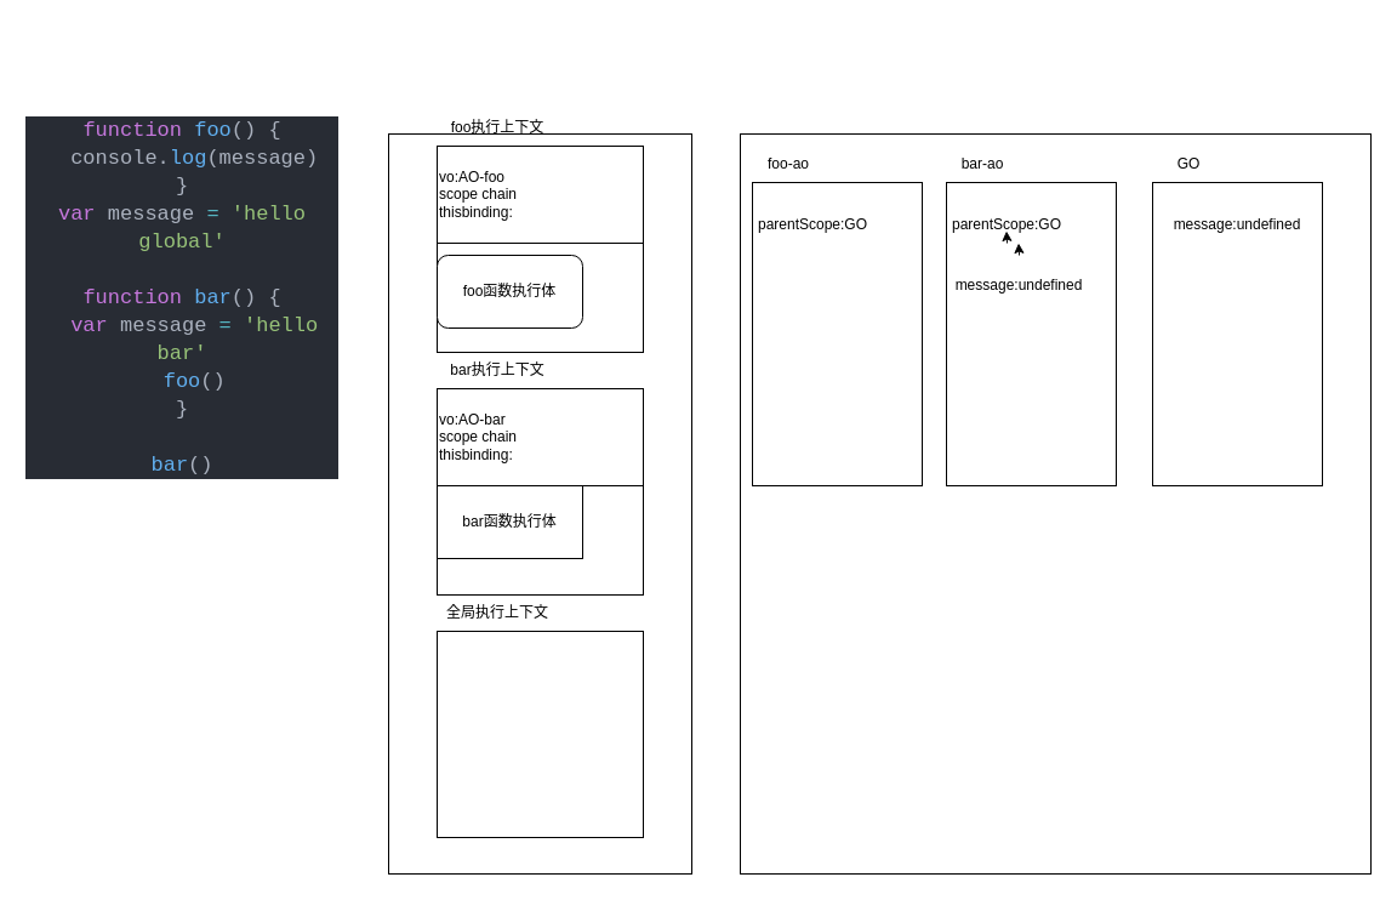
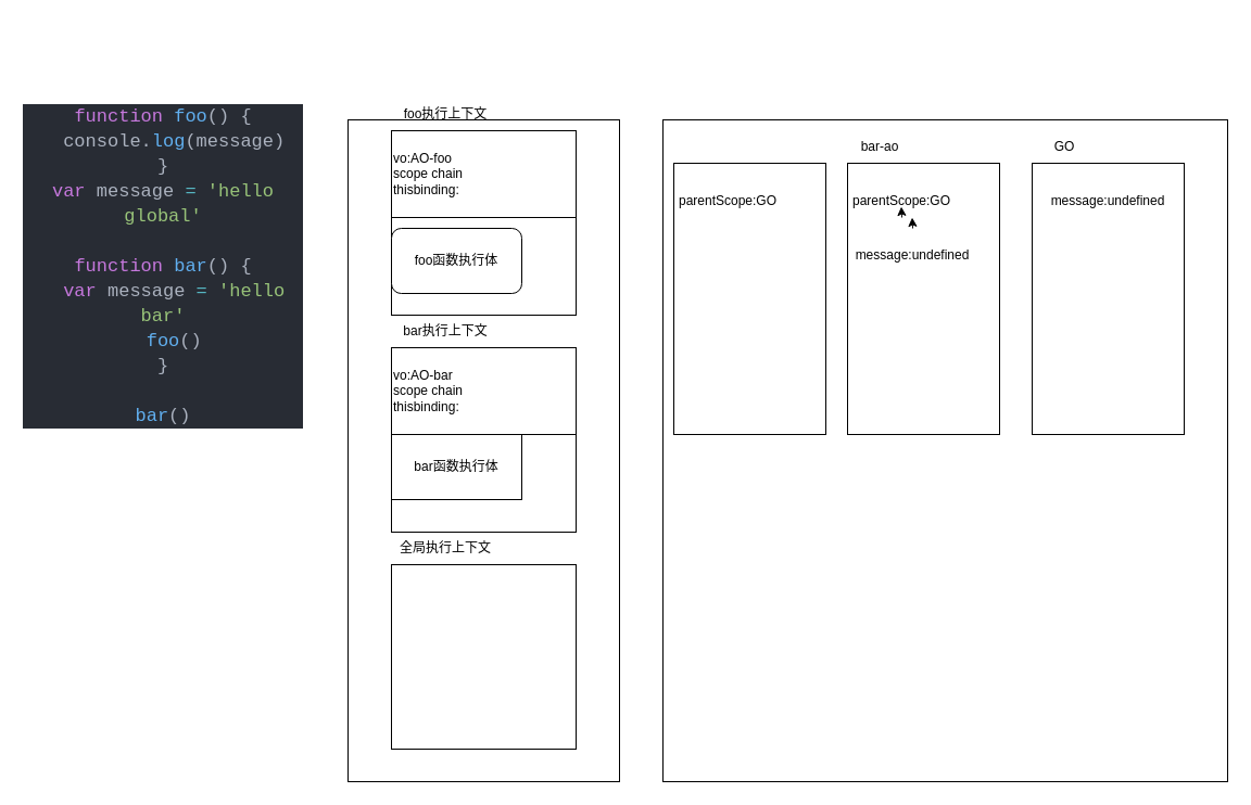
  <mxCell id="0" />
  <mxCell id="1" parent="0" />
  <mxCell id="2" value="" style="rounded=0;whiteSpace=wrap;html=1;" vertex="1" parent="1"><mxGeometry x="320" y="110" width="250" height="610" as="geometry" /></mxCell>
  <mxCell id="3" value="" style="whiteSpace=wrap;html=1;aspect=fixed;" vertex="1" parent="1"><mxGeometry x="360" y="520" width="170" height="170" as="geometry" /></mxCell>
  <mxCell id="4" value="" style="whiteSpace=wrap;html=1;aspect=fixed;" vertex="1" parent="1"><mxGeometry x="360" y="320" width="170" height="170" as="geometry" /></mxCell>
  <mxCell id="5" value="vo:AO-bar&lt;br&gt;scope chain&lt;br&gt;thisbinding:" style="rounded=0;whiteSpace=wrap;html=1;align=left;" vertex="1" parent="1"><mxGeometry x="360" y="320" width="170" height="80" as="geometry" /></mxCell>
  <mxCell id="6" value="" style="rounded=0;whiteSpace=wrap;html=1;" vertex="1" parent="1"><mxGeometry x="610" y="110" width="520" height="610" as="geometry" /></mxCell>
  <mxCell id="7" value="&lt;div style=&quot;color: rgb(171, 178, 191); background-color: rgb(40, 44, 52); font-family: &amp;quot;Source Code Pro&amp;quot;, &amp;quot;Courier New&amp;quot;, monospace, Consolas, &amp;quot;Courier New&amp;quot;, monospace; font-size: 17px; line-height: 23px;&quot;&gt;&lt;div&gt;&lt;span style=&quot;color: #c678dd;&quot;&gt;function&lt;/span&gt; &lt;span style=&quot;color: #61afef;&quot;&gt;foo&lt;/span&gt;() {&lt;/div&gt;&lt;div&gt;&amp;nbsp; console.&lt;span style=&quot;color: #61afef;&quot;&gt;log&lt;/span&gt;(message)&lt;/div&gt;&lt;div&gt;}&lt;/div&gt;&lt;div&gt;&lt;span style=&quot;color: #c678dd;&quot;&gt;var&lt;/span&gt; message &lt;span style=&quot;color: #56b6c2;&quot;&gt;=&lt;/span&gt; &lt;span style=&quot;color: #98c379;&quot;&gt;'hello global'&lt;/span&gt;&lt;/div&gt;&lt;br&gt;&lt;div&gt;&lt;span style=&quot;color: #c678dd;&quot;&gt;function&lt;/span&gt; &lt;span style=&quot;color: #61afef;&quot;&gt;bar&lt;/span&gt;() {&lt;/div&gt;&lt;div&gt;&amp;nbsp; &lt;span style=&quot;color: #c678dd;&quot;&gt;var&lt;/span&gt; message &lt;span style=&quot;color: #56b6c2;&quot;&gt;=&lt;/span&gt; &lt;span style=&quot;color: #98c379;&quot;&gt;'hello bar'&lt;/span&gt;&lt;/div&gt;&lt;div&gt;&amp;nbsp; &lt;span style=&quot;color: #61afef;&quot;&gt;foo&lt;/span&gt;()&lt;/div&gt;&lt;div&gt;}&lt;/div&gt;&lt;br&gt;&lt;div&gt;&lt;span style=&quot;color: #61afef;&quot;&gt;bar&lt;/span&gt;()&lt;/div&gt;&lt;/div&gt;" style="text;html=1;strokeColor=none;fillColor=none;align=center;verticalAlign=middle;whiteSpace=wrap;rounded=0;" vertex="1" parent="1"><mxGeometry width="260" height="450" as="geometry" x="20" y="20" /></mxCell>
  <mxCell id="8" value="全局执行上下文" style="text;html=1;strokeColor=none;fillColor=none;align=center;verticalAlign=middle;whiteSpace=wrap;rounded=0;" vertex="1" parent="1"><mxGeometry x="360" y="490" width="100" height="30" as="geometry" /></mxCell>
  <mxCell id="9" value="bar执行上下文" style="text;html=1;strokeColor=none;fillColor=none;align=center;verticalAlign=middle;whiteSpace=wrap;rounded=0;" vertex="1" parent="1"><mxGeometry x="360" y="290" width="100" height="30" as="geometry" /></mxCell>
  <mxCell id="10" value="" style="whiteSpace=wrap;html=1;aspect=fixed;" vertex="1" parent="1"><mxGeometry x="360" y="120" width="170" height="170" as="geometry" /></mxCell>
  <mxCell id="11" value="vo:AO-foo&lt;br&gt;scope chain&lt;br&gt;thisbinding:" style="rounded=0;whiteSpace=wrap;html=1;align=left;" vertex="1" parent="1"><mxGeometry x="360" y="120" width="170" height="80" as="geometry" /></mxCell>
  <mxCell id="12" value="foo执行上下文" style="text;html=1;strokeColor=none;fillColor=none;align=center;verticalAlign=middle;whiteSpace=wrap;rounded=0;" vertex="1" parent="1"><mxGeometry x="360" y="90" width="100" height="30" as="geometry" /></mxCell>
  <mxCell id="13" value="" style="rounded=0;whiteSpace=wrap;html=1;" vertex="1" parent="1"><mxGeometry x="620" y="150" width="140" height="250" as="geometry" /></mxCell>
- <mxCell id="14" value="foo-ao" style="text;html=1;strokeColor=none;fillColor=none;align=center;verticalAlign=middle;whiteSpace=wrap;rounded=0;" vertex="1" parent="1"><mxGeometry x="620" y="120" width="60" height="30" as="geometry" /></mxCell>
  <mxCell id="15" value="foo函数执行体" style="whiteSpace=wrap;html=1;rounded=1;" vertex="1" parent="1"><mxGeometry x="360" y="210" width="120" height="60" as="geometry" /></mxCell>
  <mxCell id="16" value="bar函数执行体" style="rounded=0;whiteSpace=wrap;html=1;" vertex="1" parent="1"><mxGeometry x="360" y="400" width="120" height="60" as="geometry" /></mxCell>
  <mxCell id="17" value="" style="rounded=0;whiteSpace=wrap;html=1;" vertex="1" parent="1"><mxGeometry x="780" y="150" width="140" height="250" as="geometry" /></mxCell>
  <mxCell id="18" value="bar-ao" style="text;html=1;strokeColor=none;fillColor=none;align=center;verticalAlign=middle;whiteSpace=wrap;rounded=0;" vertex="1" parent="1"><mxGeometry x="780" y="120" width="60" height="30" as="geometry" /></mxCell>
  <mxCell id="19" value="parentScope:GO" style="text;html=1;strokeColor=none;fillColor=none;align=center;verticalAlign=middle;whiteSpace=wrap;rounded=0;" vertex="1" parent="1"><mxGeometry x="640" y="170" width="60" height="30" as="geometry" /></mxCell>
  <mxCell id="20" value="parentScope:GO" style="text;html=1;strokeColor=none;fillColor=none;align=center;verticalAlign=middle;whiteSpace=wrap;rounded=0;" vertex="1" parent="1"><mxGeometry x="800" y="170" width="60" height="30" as="geometry" /></mxCell>
  <mxCell id="21" style="edgeStyle=none;html=1;exitX=0.5;exitY=1;exitDx=0;exitDy=0;entryX=0.492;entryY=0.667;entryDx=0;entryDy=0;entryPerimeter=0;" edge="1" parent="1" source="20" target="20"><mxGeometry relative="1" as="geometry" /></mxCell>
  <mxCell id="22" style="edgeStyle=none;html=1;exitX=0.5;exitY=1;exitDx=0;exitDy=0;entryX=0.492;entryY=0.667;entryDx=0;entryDy=0;entryPerimeter=0;" edge="1" parent="1"><mxGeometry relative="1" as="geometry"><mxPoint x="840" y="210" as="sourcePoint" /><mxPoint x="839.52" y="200.01" as="targetPoint" /></mxGeometry></mxCell>
  <mxCell id="23" value="" style="rounded=0;whiteSpace=wrap;html=1;" vertex="1" parent="1"><mxGeometry x="950" y="150" width="140" height="250" as="geometry" /></mxCell>
  <mxCell id="24" value="GO" style="text;html=1;strokeColor=none;fillColor=none;align=center;verticalAlign=middle;whiteSpace=wrap;rounded=0;" vertex="1" parent="1"><mxGeometry x="950" y="120" width="60" height="30" as="geometry" /></mxCell>
  <mxCell id="25" value="message:undefined" style="text;html=1;strokeColor=none;fillColor=none;align=center;verticalAlign=middle;whiteSpace=wrap;rounded=0;" vertex="1" parent="1"><mxGeometry x="990" y="170" width="60" height="30" as="geometry" /></mxCell>
  <mxCell id="26" value="message:undefined" style="text;html=1;strokeColor=none;fillColor=none;align=center;verticalAlign=middle;whiteSpace=wrap;rounded=0;" vertex="1" parent="1"><mxGeometry x="810" y="220" width="60" height="30" as="geometry" /></mxCell>
